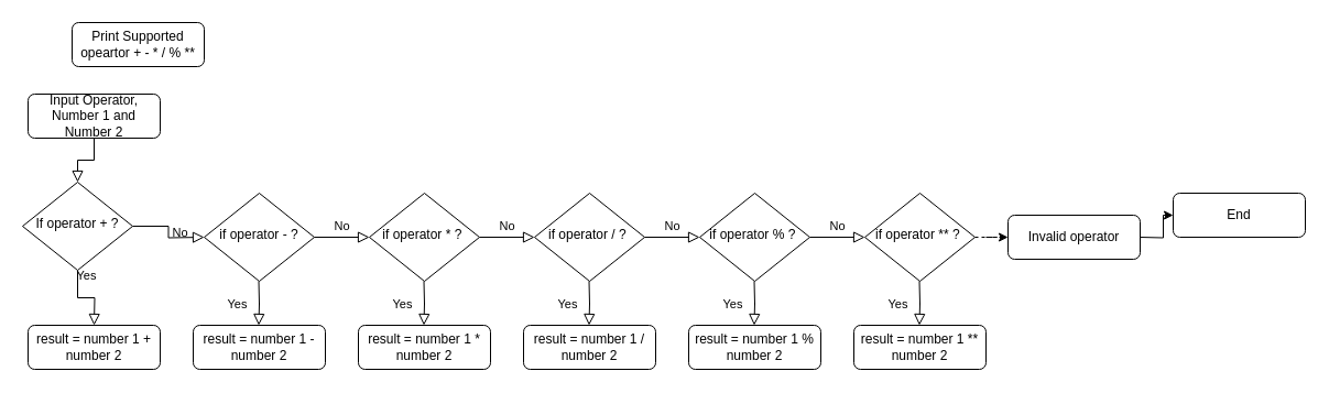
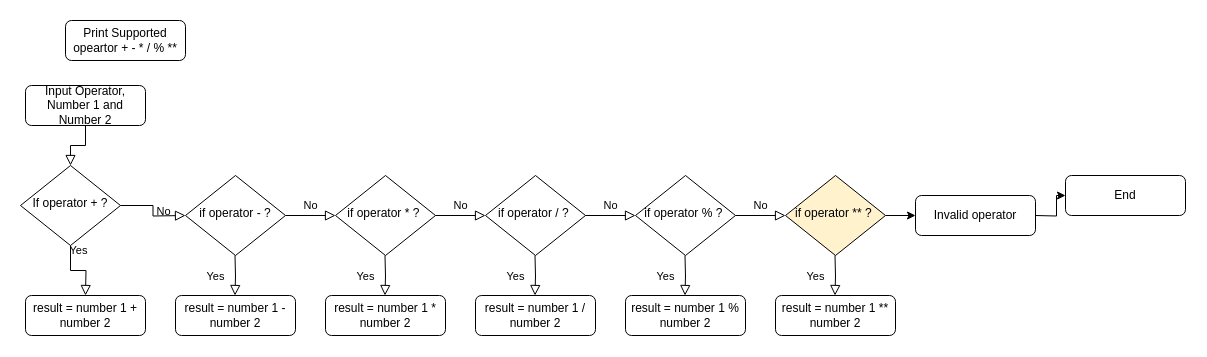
  <mxCell id="0" />
  <mxCell id="1" parent="0" />
  <mxCell id="2" value="" style="rounded=0;html=1;jettySize=auto;orthogonalLoop=1;fontSize=11;endArrow=block;endFill=0;endSize=8;strokeWidth=1;shadow=0;labelBackgroundColor=none;edgeStyle=orthogonalEdgeStyle;" parent="1" source="3" target="6" edge="1"><mxGeometry relative="1" as="geometry" /></mxCell>
  <mxCell id="3" value="Input Operator, Number 1 and Number 2" style="rounded=1;whiteSpace=wrap;html=1;fontSize=12;glass=0;strokeWidth=1;shadow=0;" parent="1" vertex="1"><mxGeometry x="25" y="85" width="120" height="40" as="geometry" /></mxCell>
  <mxCell id="4" value="Yes" style="rounded=0;html=1;jettySize=auto;orthogonalLoop=1;fontSize=11;endArrow=block;endFill=0;endSize=8;strokeWidth=1;shadow=0;labelBackgroundColor=none;edgeStyle=orthogonalEdgeStyle;" parent="1" source="6" edge="1"><mxGeometry y="20" relative="1" as="geometry"><mxPoint as="offset" /><mxPoint x="85" y="295" as="targetPoint" /></mxGeometry></mxCell>
  <mxCell id="5" value="No" style="edgeStyle=orthogonalEdgeStyle;rounded=0;html=1;jettySize=auto;orthogonalLoop=1;fontSize=11;endArrow=block;endFill=0;endSize=8;strokeWidth=1;shadow=0;labelBackgroundColor=none;" parent="1" source="6" edge="1"><mxGeometry y="10" relative="1" as="geometry"><mxPoint as="offset" /><mxPoint x="185" y="215" as="targetPoint" /></mxGeometry></mxCell>
  <mxCell id="6" value="If operator + ?" style="rhombus;whiteSpace=wrap;html=1;shadow=0;fontFamily=Helvetica;fontSize=12;align=center;strokeWidth=1;spacing=6;spacingTop=-4;" parent="1" vertex="1"><mxGeometry x="20" y="165" width="100" height="80" as="geometry" /></mxCell>
  <mxCell id="7" value="result = number 1 + number 2" style="rounded=1;whiteSpace=wrap;html=1;fontSize=12;glass=0;strokeWidth=1;shadow=0;" parent="1" vertex="1"><mxGeometry x="25" y="295" width="120" height="40" as="geometry" /></mxCell>
  <mxCell id="8" value="Print Supported opeartor + - * / % **" style="rounded=1;whiteSpace=wrap;html=1;fontSize=12;glass=0;strokeWidth=1;shadow=0;" vertex="1" parent="1"><mxGeometry x="65" y="20" width="120" height="40" as="geometry" /></mxCell>
  <mxCell id="9" value="if operator - ?" style="rhombus;whiteSpace=wrap;html=1;shadow=0;fontFamily=Helvetica;fontSize=12;align=center;strokeWidth=1;spacing=6;spacingTop=-4;" vertex="1" parent="1"><mxGeometry x="185" y="175" width="100" height="80" as="geometry" /></mxCell>
  <mxCell id="10" value="Yes" style="rounded=0;html=1;jettySize=auto;orthogonalLoop=1;fontSize=11;endArrow=block;endFill=0;endSize=8;strokeWidth=1;shadow=0;labelBackgroundColor=none;edgeStyle=orthogonalEdgeStyle;" edge="1" parent="1"><mxGeometry y="20" relative="1" as="geometry"><mxPoint as="offset" /><mxPoint x="234.5" y="255" as="sourcePoint" /><mxPoint x="234.5" y="295" as="targetPoint" /></mxGeometry></mxCell>
  <mxCell id="11" value="No" style="edgeStyle=orthogonalEdgeStyle;rounded=0;html=1;jettySize=auto;orthogonalLoop=1;fontSize=11;endArrow=block;endFill=0;endSize=8;strokeWidth=1;shadow=0;labelBackgroundColor=none;" edge="1" parent="1"><mxGeometry y="10" relative="1" as="geometry"><mxPoint as="offset" /><mxPoint x="285" y="215" as="sourcePoint" /><mxPoint x="335" y="215" as="targetPoint" /></mxGeometry></mxCell>
  <mxCell id="12" value="if operator * ?&amp;nbsp;" style="rhombus;whiteSpace=wrap;html=1;shadow=0;fontFamily=Helvetica;fontSize=12;align=center;strokeWidth=1;spacing=6;spacingTop=-4;" vertex="1" parent="1"><mxGeometry x="335" y="175" width="100" height="80" as="geometry" /></mxCell>
  <mxCell id="13" value="Yes" style="rounded=0;html=1;jettySize=auto;orthogonalLoop=1;fontSize=11;endArrow=block;endFill=0;endSize=8;strokeWidth=1;shadow=0;labelBackgroundColor=none;edgeStyle=orthogonalEdgeStyle;" edge="1" parent="1"><mxGeometry y="20" relative="1" as="geometry"><mxPoint as="offset" /><mxPoint x="384.5" y="255" as="sourcePoint" /><mxPoint x="384.5" y="295" as="targetPoint" /></mxGeometry></mxCell>
  <mxCell id="14" value="result = number 1 - number 2" style="rounded=1;whiteSpace=wrap;html=1;fontSize=12;glass=0;strokeWidth=1;shadow=0;" vertex="1" parent="1"><mxGeometry x="175" y="295" width="120" height="40" as="geometry" /></mxCell>
  <mxCell id="15" value="result = number 1 * number 2" style="rounded=1;whiteSpace=wrap;html=1;fontSize=12;glass=0;strokeWidth=1;shadow=0;" vertex="1" parent="1"><mxGeometry x="325" y="295" width="120" height="40" as="geometry" /></mxCell>
  <mxCell id="16" value="No" style="edgeStyle=orthogonalEdgeStyle;rounded=0;html=1;jettySize=auto;orthogonalLoop=1;fontSize=11;endArrow=block;endFill=0;endSize=8;strokeWidth=1;shadow=0;labelBackgroundColor=none;" edge="1" parent="1"><mxGeometry y="10" relative="1" as="geometry"><mxPoint as="offset" /><mxPoint x="435" y="215" as="sourcePoint" /><mxPoint x="485" y="215" as="targetPoint" /></mxGeometry></mxCell>
  <mxCell id="17" value="if operator / ?&amp;nbsp;" style="rhombus;whiteSpace=wrap;html=1;shadow=0;fontFamily=Helvetica;fontSize=12;align=center;strokeWidth=1;spacing=6;spacingTop=-4;" vertex="1" parent="1"><mxGeometry x="485" y="175" width="100" height="80" as="geometry" /></mxCell>
  <mxCell id="18" value="Yes" style="rounded=0;html=1;jettySize=auto;orthogonalLoop=1;fontSize=11;endArrow=block;endFill=0;endSize=8;strokeWidth=1;shadow=0;labelBackgroundColor=none;edgeStyle=orthogonalEdgeStyle;" edge="1" parent="1"><mxGeometry y="20" relative="1" as="geometry"><mxPoint as="offset" /><mxPoint x="534.5" y="255" as="sourcePoint" /><mxPoint x="534.5" y="295" as="targetPoint" /></mxGeometry></mxCell>
  <mxCell id="19" value="result = number 1 / number 2" style="rounded=1;whiteSpace=wrap;html=1;fontSize=12;glass=0;strokeWidth=1;shadow=0;" vertex="1" parent="1"><mxGeometry x="475" y="295" width="120" height="40" as="geometry" /></mxCell>
  <mxCell id="20" value="No" style="edgeStyle=orthogonalEdgeStyle;rounded=0;html=1;jettySize=auto;orthogonalLoop=1;fontSize=11;endArrow=block;endFill=0;endSize=8;strokeWidth=1;shadow=0;labelBackgroundColor=none;" edge="1" parent="1"><mxGeometry y="10" relative="1" as="geometry"><mxPoint as="offset" /><mxPoint x="585" y="215" as="sourcePoint" /><mxPoint x="635" y="215" as="targetPoint" /></mxGeometry></mxCell>
  <mxCell id="21" value="if operator % ?&amp;nbsp;" style="rhombus;whiteSpace=wrap;html=1;shadow=0;fontFamily=Helvetica;fontSize=12;align=center;strokeWidth=1;spacing=6;spacingTop=-4;" vertex="1" parent="1"><mxGeometry x="635" y="175" width="100" height="80" as="geometry" /></mxCell>
  <mxCell id="22" value="Yes" style="rounded=0;html=1;jettySize=auto;orthogonalLoop=1;fontSize=11;endArrow=block;endFill=0;endSize=8;strokeWidth=1;shadow=0;labelBackgroundColor=none;edgeStyle=orthogonalEdgeStyle;" edge="1" parent="1"><mxGeometry y="20" relative="1" as="geometry"><mxPoint as="offset" /><mxPoint x="684.5" y="255" as="sourcePoint" /><mxPoint x="684.5" y="295" as="targetPoint" /></mxGeometry></mxCell>
  <mxCell id="23" value="result = number 1 % number 2" style="rounded=1;whiteSpace=wrap;html=1;fontSize=12;glass=0;strokeWidth=1;shadow=0;" vertex="1" parent="1"><mxGeometry x="625" y="295" width="120" height="40" as="geometry" /></mxCell>
  <mxCell id="24" value="No" style="edgeStyle=orthogonalEdgeStyle;rounded=0;html=1;jettySize=auto;orthogonalLoop=1;fontSize=11;endArrow=block;endFill=0;endSize=8;strokeWidth=1;shadow=0;labelBackgroundColor=none;" edge="1" parent="1"><mxGeometry y="10" relative="1" as="geometry"><mxPoint as="offset" /><mxPoint x="735" y="215" as="sourcePoint" /><mxPoint x="785" y="215" as="targetPoint" /></mxGeometry></mxCell>
- <mxCell id="25" value="" style="edgeStyle=orthogonalEdgeStyle;rounded=0;orthogonalLoop=1;jettySize=auto;html=1;dashed=1;" edge="1" parent="1" source="26" target="29"><mxGeometry relative="1" as="geometry" /></mxCell>
- <mxCell id="26" value="if operator ** ?&amp;nbsp;" style="rhombus;whiteSpace=wrap;html=1;shadow=0;fontFamily=Helvetica;fontSize=12;align=center;strokeWidth=1;spacing=6;spacingTop=-4;" vertex="1" parent="1"><mxGeometry x="785" y="175" width="100" height="80" as="geometry" /></mxCell>
+ <mxCell id="25" value="" style="edgeStyle=orthogonalEdgeStyle;rounded=0;orthogonalLoop=1;jettySize=auto;html=1;" edge="1" parent="1" source="26" target="29"><mxGeometry relative="1" as="geometry" /></mxCell>
+ <mxCell id="26" value="if operator ** ?&amp;nbsp;" style="rhombus;whiteSpace=wrap;html=1;shadow=0;fontFamily=Helvetica;fontSize=12;align=center;strokeWidth=1;spacing=6;spacingTop=-4;fillColor=#fff2cc;" vertex="1" parent="1"><mxGeometry x="785" y="175" width="100" height="80" as="geometry" /></mxCell>
  <mxCell id="27" value="Yes" style="rounded=0;html=1;jettySize=auto;orthogonalLoop=1;fontSize=11;endArrow=block;endFill=0;endSize=8;strokeWidth=1;shadow=0;labelBackgroundColor=none;edgeStyle=orthogonalEdgeStyle;" edge="1" parent="1"><mxGeometry y="20" relative="1" as="geometry"><mxPoint as="offset" /><mxPoint x="834.5" y="255" as="sourcePoint" /><mxPoint x="834.5" y="295" as="targetPoint" /></mxGeometry></mxCell>
  <mxCell id="28" value="result = number 1 ** number 2" style="rounded=1;whiteSpace=wrap;html=1;fontSize=12;glass=0;strokeWidth=1;shadow=0;" vertex="1" parent="1"><mxGeometry x="775" y="295" width="120" height="40" as="geometry" /></mxCell>
  <mxCell id="29" value="Invalid operator" style="rounded=1;whiteSpace=wrap;html=1;fontSize=12;glass=0;strokeWidth=1;shadow=0;" vertex="1" parent="1"><mxGeometry x="915" y="195" width="120" height="40" as="geometry" /></mxCell>
  <mxCell id="30" value="" style="edgeStyle=orthogonalEdgeStyle;rounded=0;orthogonalLoop=1;jettySize=auto;html=1;" edge="1" parent="1" target="31"><mxGeometry relative="1" as="geometry"><mxPoint x="1035" y="215" as="sourcePoint" /></mxGeometry></mxCell>
  <mxCell id="31" value="End" style="rounded=1;whiteSpace=wrap;html=1;fontSize=12;glass=0;strokeWidth=1;shadow=0;" vertex="1" parent="1"><mxGeometry x="1065" y="175" width="120" height="40" as="geometry" /></mxCell>
